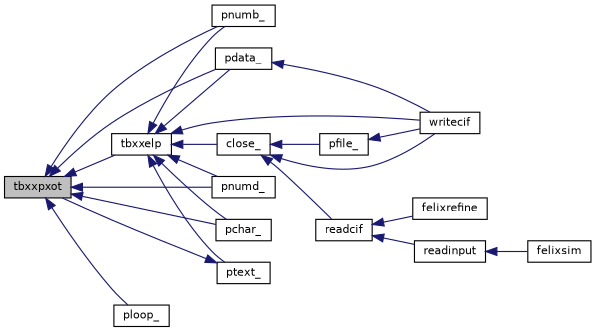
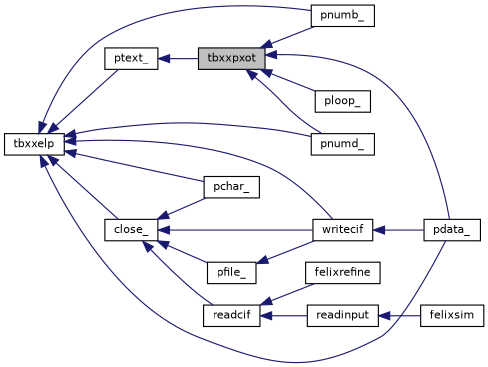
  digraph {
    rankdir=LR
    node [color=black fillcolor=white fontname=Helvetica fontsize=10 shape=record style=filled]
    edge [color=midnightblue dir=back fontname=Helvetica fontsize=10 labelfontname=Helvetica labelfontsize=10 style=solid]
    n1 [fillcolor=grey75 fontcolor=black height=0.2 label=tbxxpxot width=0.4]
    n2 [height=0.2 label=pdata_ width=0.4]
    n3 [height=0.2 label=pnumb_ width=0.4]
    n4 [height=0.2 label=pnumd_ width=0.4]
    n5 [height=0.2 label=pchar_ width=0.4]
    n6 [height=0.2 label=ploop_ width=0.4]
    n7 [height=0.2 label=tbxxelp width=0.4]
    n8 [height=0.2 label=writecif width=0.4]
    n9 [height=0.2 label=ptext_ width=0.4]
    n10 [height=0.2 label=close_ width=0.4]
    n11 [height=0.2 label=pfile_ width=0.4]
    n12 [height=0.2 label=readcif width=0.4]
    n13 [height=0.2 label=felixrefine width=0.4]
    n14 [height=0.2 label=readinput width=0.4]
    n15 [height=0.2 label=felixsim width=0.4]
    n1 -> n2
    n1 -> n3
    n1 -> n4
-   n1 -> n5
+   n10 -> n5
    n1 -> n6
-   n1 -> n7
-   n2 -> n8
+   n8 -> n2
    n7 -> n2
    n7 -> n3
    n7 -> n4
    n7 -> n5
    n7 -> n8
    n7 -> n9
    n7 -> n10
    n9 -> n1
    n10 -> n8
    n10 -> n11
    n10 -> n12
    n11 -> n8
    n12 -> n13
    n12 -> n14
    n14 -> n15
  }
